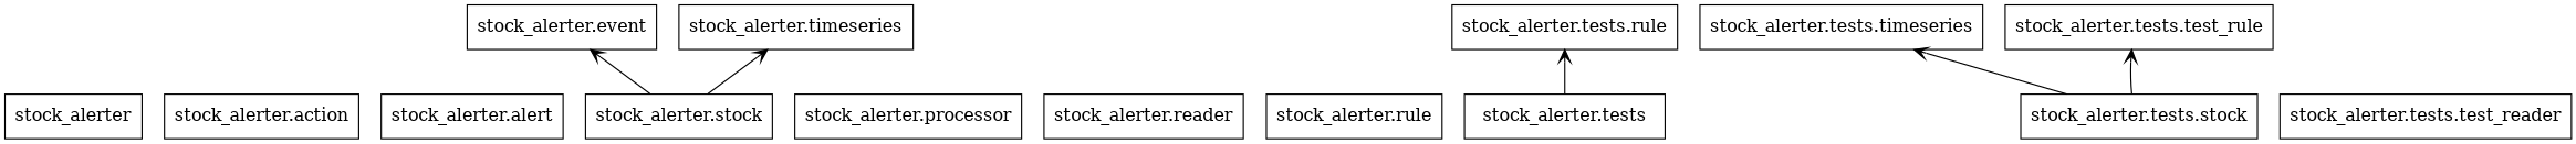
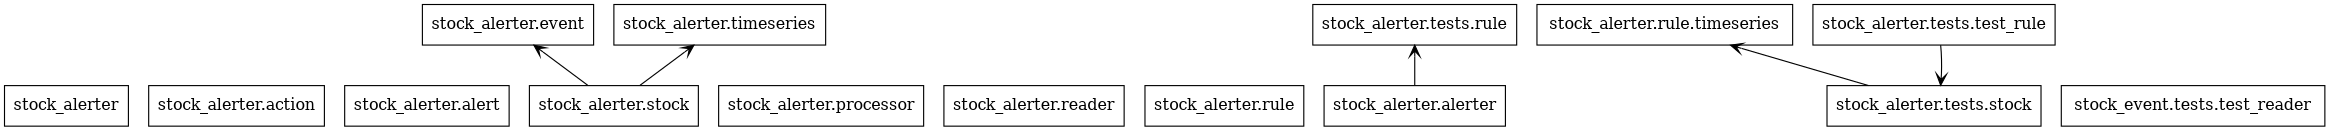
  digraph {
    rankdir=BT
    node [shape=box]
    edge [arrowhead=open arrowtail=none]
    n1 [label=stock_alerter]
    n2 [label="stock_alerter.action"]
    n3 [label="stock_alerter.alert"]
    n4 [label="stock_alerter.event"]
    n5 [label="stock_alerter.processor"]
    n6 [label="stock_alerter.reader"]
    n7 [label="stock_alerter.rule"]
    n8 [label="stock_alerter.stock"]
    n9 [label="stock_alerter.timeseries"]
-   n10 [label="stock_alerter.tests"]
+   n10 [label="stock_alerter.alerter"]
    n11 [label="stock_alerter.tests.rule"]
    n12 [label="stock_alerter.tests.stock"]
-   n13 [label="stock_alerter.tests.timeseries"]
-   n14 [label="stock_alerter.tests.test_reader"]
+   n13 [label="stock_alerter.rule.timeseries"]
+   n14 [label="stock_event.tests.test_reader"]
    n15 [label="stock_alerter.tests.test_rule"]
    n8 -> n4
    n8 -> n9
    n10 -> n11
    n12 -> n13
-   n12 -> n15
+   n15 -> n12
  }
